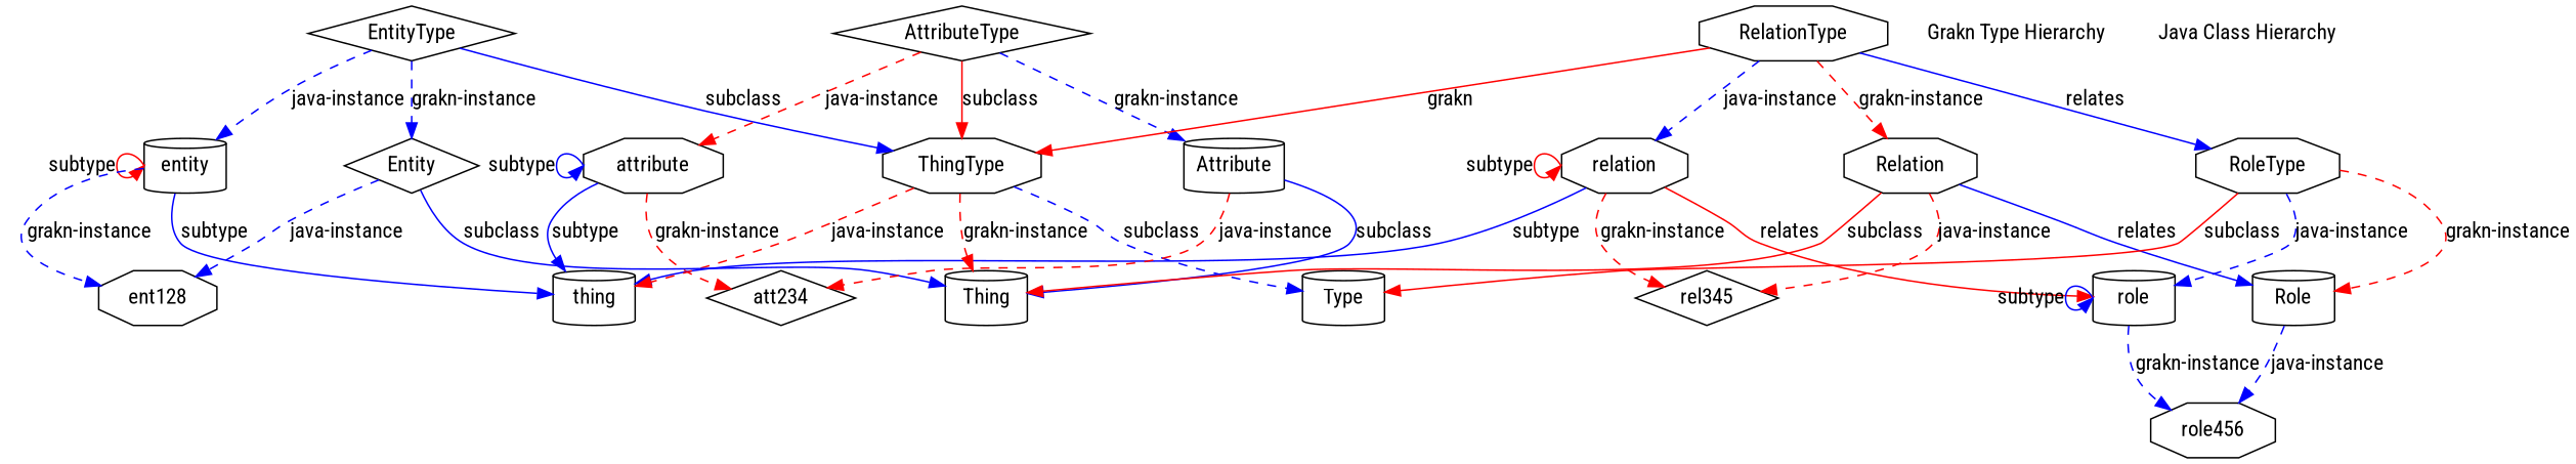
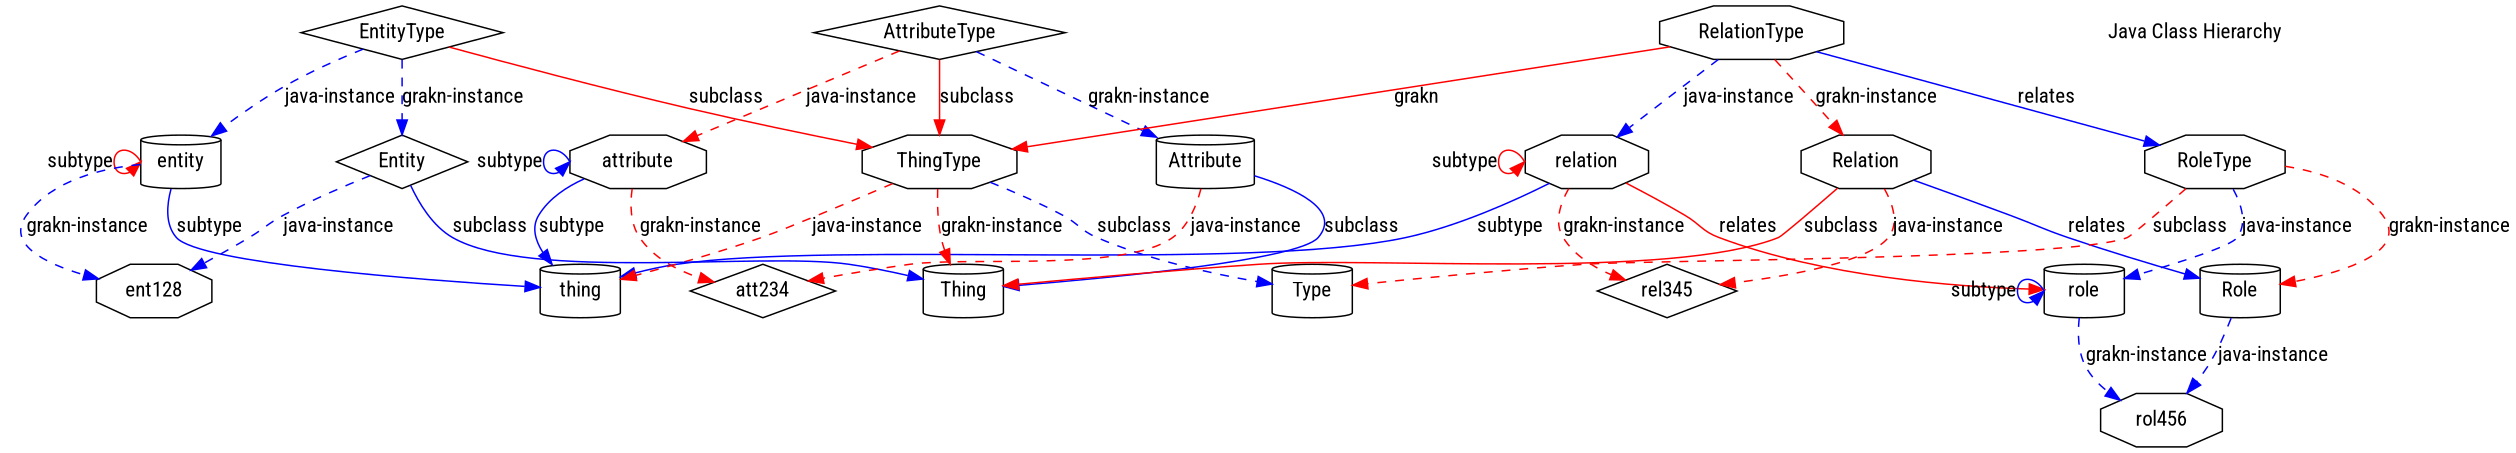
  digraph {
    fontname="Roboto Condensed"
    splines=true
    node [fontname="Roboto Condensed" shape=octagon]
    edge [color=blue fontname="Roboto Condensed" style=dashed]
    n1 [label=entity shape=cylinder]
    n2 [label=ent128]
    n3 [label=attribute]
    n4 [label=att234 shape=diamond]
    n5 [label=relation]
    n6 [label=rel345 shape=diamond]
    n7 [label=role shape=cylinder]
-   n8 [label=role456]
-   n9 [label="Grakn Type Hierarchy" shape=none]
+   n8 [label=rol456]
    n10 [label=thing shape=cylinder]
    n11 [label=ThingType]
    n12 [label=Thing shape=cylinder]
    n13 [label=EntityType shape=diamond]
    n14 [label=Entity shape=diamond]
    n15 [label=AttributeType shape=diamond]
    n16 [label=Attribute shape=cylinder]
    n17 [label=RelationType]
    n18 [label=Relation]
    n19 [label=RoleType]
    n20 [label=Role shape=cylinder]
    n21 [label="Java Class Hierarchy" shape=none]
    n22 [label=Type shape=cylinder]
    subgraph sub_1 {
-     n9
      n10
      subgraph sub_2 {
        n1
        n2
        n3
        n4
        n5
        n6
        n7
        n8
      }
    }
    subgraph sub_3 {
      n21
      n22
      subgraph sub_4 {
        n11
        n12
        n13
        n14
        n15
        n16
        n17
        n18
        n19
        n20
      }
    }
    subgraph sub_5 {
      n1
      n2
      n3
      n4
      n5
      n6
      n7
      n8
      n10
      n11
      n13
      n14
      n15
      n16
      n17
      n18
      n19
      n20
    }
    n1 -> n1 [color=red headport=w label=subtype tailport=w style=""]
    n1 -> n2 [label="grakn-instance"]
    n1 -> n10 [label=subtype style=""]
    n3 -> n3 [headport=w label=subtype tailport=w style=""]
    n3 -> n4 [color=red label="grakn-instance"]
    n3 -> n10 [label=subtype style=""]
    n5 -> n5 [color=red headport=w label=subtype tailport=w style=""]
    n5 -> n6 [color=red label="grakn-instance"]
    n5 -> n7 [color=red label=relates style=""]
    n5 -> n10 [label=subtype style=""]
    n7 -> n7 [headport=w label=subtype tailport=w style=""]
    n7 -> n8 [label="grakn-instance"]
    n11 -> n10 [color=red label="java-instance"]
    n11 -> n12 [color=red label="grakn-instance"]
    n11 -> n22 [label=subclass]
    n13 -> n1 [label="java-instance"]
-   n13 -> n11 [label=subclass style=""]
+   n13 -> n11 [color=red label=subclass style=""]
    n13 -> n14 [label="grakn-instance"]
    n14 -> n2 [label="java-instance"]
    n14 -> n12 [label=subclass style=""]
    n15 -> n3 [color=red label="java-instance"]
    n15 -> n11 [color=red label=subclass style=""]
    n15 -> n16 [label="grakn-instance"]
    n16 -> n4 [color=red label="java-instance"]
    n16 -> n12 [label=subclass style=""]
    n17 -> n5 [label="java-instance"]
    n17 -> n11 [color=red label=grakn style=""]
    n17 -> n18 [color=red label="grakn-instance"]
    n17 -> n19 [label=relates style=""]
    n18 -> n6 [color=red label="java-instance"]
    n18 -> n12 [color=red label=subclass style=""]
    n18 -> n20 [label=relates style=""]
    n19 -> n7 [label="java-instance"]
    n19 -> n20 [color=red label="grakn-instance"]
-   n19 -> n22 [color=red label=subclass style=""]
+   n19 -> n22 [color=red label=subclass]
    n20 -> n8 [label="java-instance"]
  }
